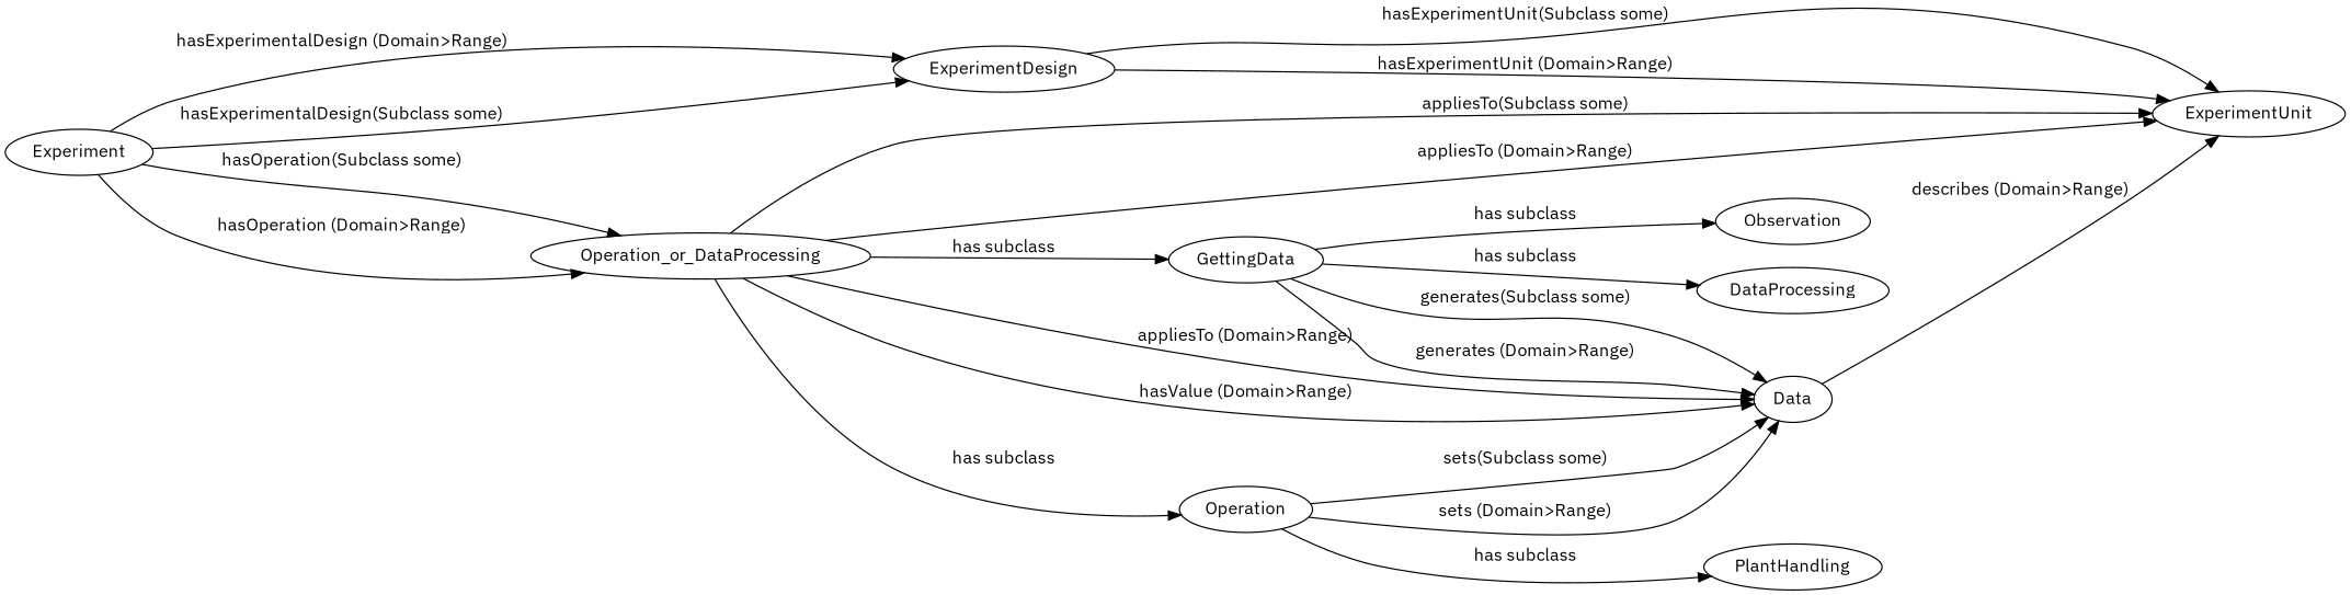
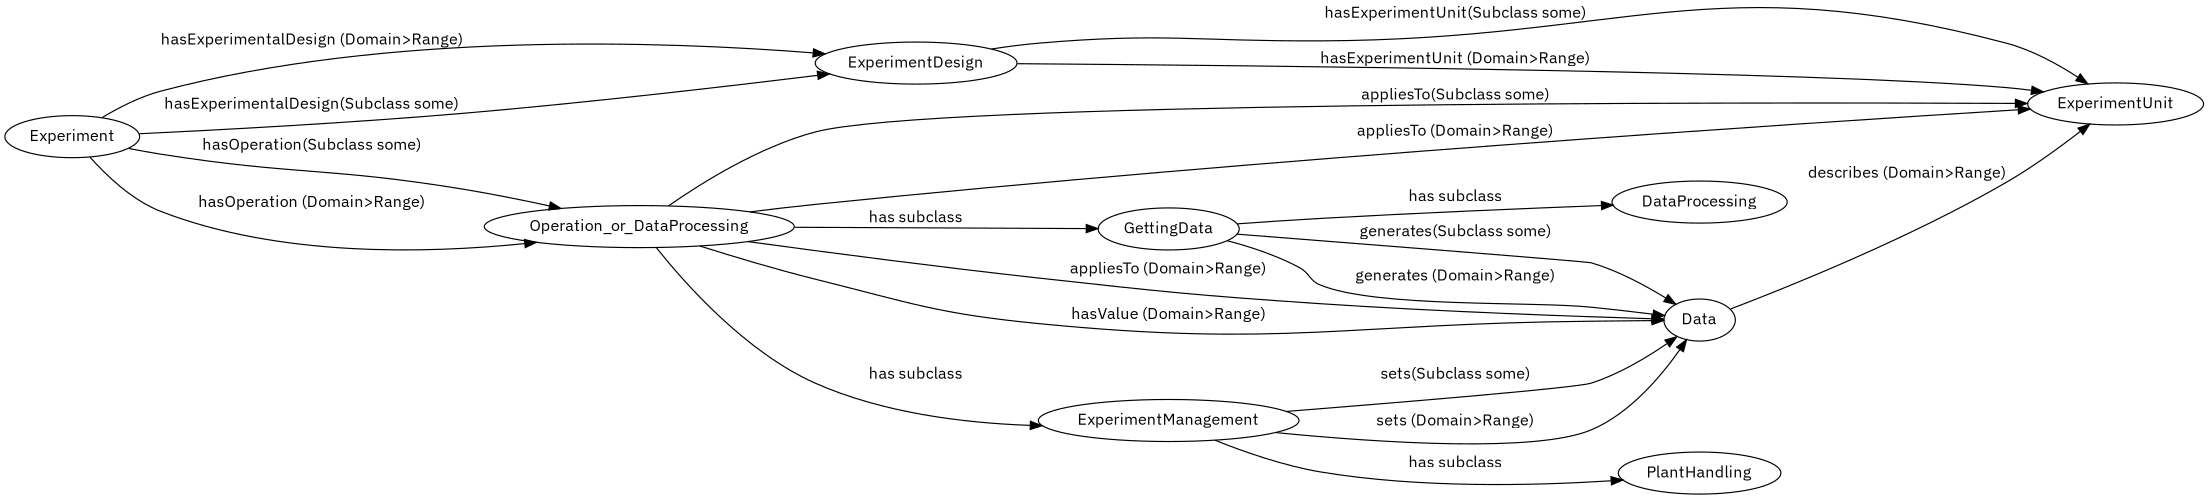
  digraph {
    fontname="IBM Plex Sans"
    rankdir=LR
    node [fontname="IBM Plex Sans"]
    edge [fontname="IBM Plex Sans"]
    ExperimentDesign
    ExperimentUnit
    Experiment
    n4 [label=Operation_or_DataProcessing]
    GettingData
    Data
-   ExperimentManagement [label=Operation]
-   Observation
+   ExperimentManagement
    DataProcessing
    PlantHandling
    ExperimentDesign -> ExperimentUnit [label="hasExperimentUnit(Subclass some)"]
    ExperimentDesign -> ExperimentUnit [label="hasExperimentUnit (Domain>Range)"]
    Experiment -> ExperimentDesign [label="hasExperimentalDesign (Domain>Range)"]
    Experiment -> ExperimentDesign [label="hasExperimentalDesign(Subclass some)"]
    Experiment -> n4 [label="hasOperation(Subclass some)"]
    Experiment -> n4 [label="hasOperation (Domain>Range)"]
    n4 -> ExperimentUnit [label="appliesTo(Subclass some)"]
    n4 -> ExperimentUnit [label="appliesTo (Domain>Range)"]
    n4 -> GettingData [label="has subclass"]
    n4 -> Data [label="appliesTo (Domain>Range)"]
    n4 -> Data [label="hasValue (Domain>Range)"]
    n4 -> ExperimentManagement [label="has subclass"]
    GettingData -> Data [label="generates(Subclass some)"]
    GettingData -> Data [label="generates (Domain>Range)"]
-   GettingData -> Observation [label="has subclass"]
    GettingData -> DataProcessing [label="has subclass"]
    Data -> ExperimentUnit [label="describes (Domain>Range)"]
    ExperimentManagement -> Data [label="sets(Subclass some)"]
    ExperimentManagement -> Data [label="sets (Domain>Range)"]
    ExperimentManagement -> PlantHandling [label="has subclass"]
  }
